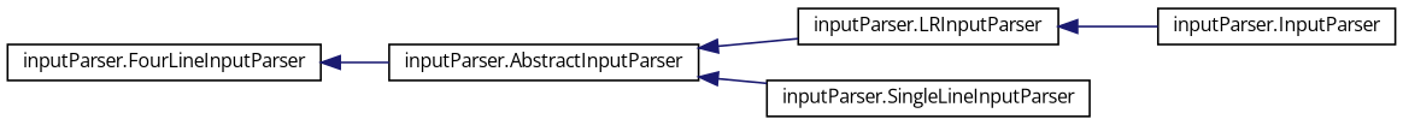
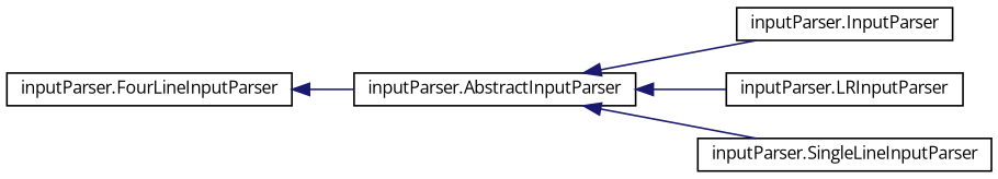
  digraph {
    fontname="Open Sans"
    rankdir=LR
    node [color=black fillcolor=white fontname="Open Sans" fontsize=10 shape=record style=filled]
    edge [color=midnightblue dir=back fontname="Open Sans" fontsize=10 labelfontname=Helvetica labelfontsize=10 style=solid]
    n1 [height=0.2 label="inputParser.AbstractInputParser" width=0.4]
    n2 [height=0.2 label="inputParser.InputParser" width=0.4]
    n3 [height=0.2 label="inputParser.LRInputParser" width=0.4]
    n4 [height=0.2 label="inputParser.SingleLineInputParser" width=0.4]
    n5 [height=0.2 label="inputParser.FourLineInputParser" width=0.4]
-   n3 -> n2
+   n1 -> n2
    n1 -> n3
    n1 -> n4
    n5 -> n1
  }
